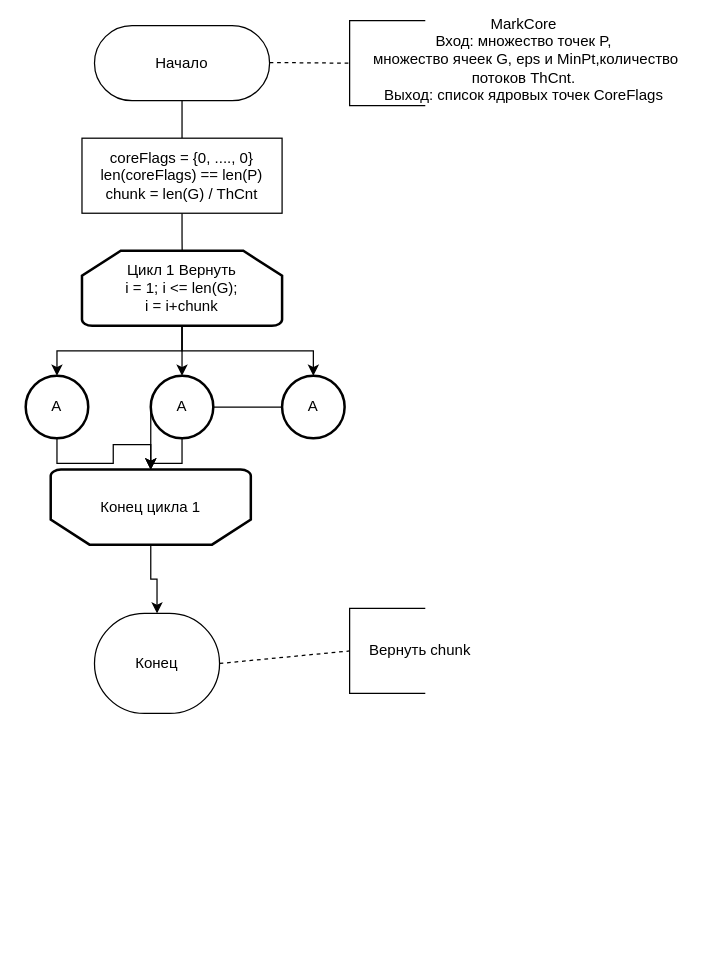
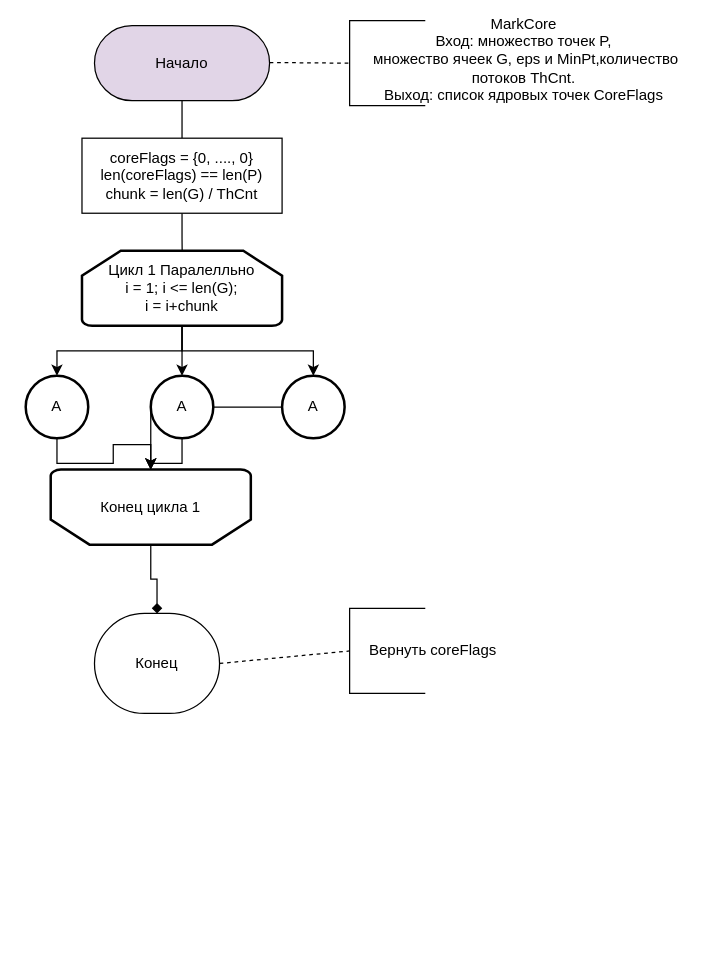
  <mxCell id="0" />
  <mxCell id="1" parent="0" />
  <mxCell id="2" value="" style="edgeStyle=orthogonalEdgeStyle;rounded=0;orthogonalLoop=1;jettySize=auto;html=1;endArrow=none;endFill=0;" parent="1" source="3" target="12" edge="1"><mxGeometry relative="1" as="geometry" /></mxCell>
- <mxCell id="3" value="Начало" style="rounded=1;whiteSpace=wrap;html=1;arcSize=50;" parent="1" vertex="1"><mxGeometry x="75" y="20" width="140" height="60" as="geometry" /></mxCell>
+ <mxCell id="3" value="Начало" style="rounded=1;whiteSpace=wrap;html=1;arcSize=50;fillColor=#e1d5e7;" parent="1" vertex="1"><mxGeometry x="75" y="20" width="140" height="60" as="geometry" /></mxCell>
  <mxCell id="4" value="MarkCore&lt;br&gt;Вход: множество точек P,&lt;br&gt;&amp;nbsp;множество ячеек G, eps и MinPt,количество потоков ThCnt.&lt;br&gt;Выход:&amp;nbsp;список ядровых точек CoreFlags" style="text;html=1;strokeColor=none;fillColor=none;align=center;verticalAlign=middle;whiteSpace=wrap;rounded=0;" parent="1" vertex="1"><mxGeometry x="293" y="27" width="250.5" height="40" as="geometry" /></mxCell>
  <mxCell id="5" value="Конец" style="rounded=1;whiteSpace=wrap;html=1;arcSize=50;" parent="1" vertex="1"><mxGeometry x="75" y="490" width="100" height="80" as="geometry" /></mxCell>
- <mxCell id="6" value="Вернуть chunk" style="text;html=1;resizable=0;points=[];autosize=1;align=left;verticalAlign=top;spacingTop=-4;" parent="1" vertex="1"><mxGeometry x="293" y="510" width="130" height="20" as="geometry" /></mxCell>
+ <mxCell id="6" value="Вернуть coreFlags" style="text;html=1;resizable=0;points=[];autosize=1;align=left;verticalAlign=top;spacingTop=-4;" parent="1" vertex="1"><mxGeometry x="293" y="510" width="130" height="20" as="geometry" /></mxCell>
  <mxCell id="7" value="" style="endArrow=none;dashed=1;html=1;exitX=1;exitY=0.5;exitDx=0;exitDy=0;entryX=0.5;entryY=1;entryDx=0;entryDy=0;" parent="1" source="5" target="10" edge="1"><mxGeometry width="50" height="50" relative="1" as="geometry"><mxPoint x="178.5" y="-130" as="sourcePoint" /><mxPoint x="258.5" y="240" as="targetPoint" /></mxGeometry></mxCell>
  <mxCell id="8" value="" style="shape=partialRectangle;whiteSpace=wrap;html=1;bottom=1;right=1;left=1;top=0;fillColor=none;routingCenterX=-0.5;rotation=90;" parent="1" vertex="1"><mxGeometry x="275" y="20" width="68" height="60" as="geometry" /></mxCell>
  <mxCell id="9" value="" style="endArrow=none;dashed=1;html=1;entryX=0.5;entryY=1;entryDx=0;entryDy=0;" parent="1" target="8" edge="1"><mxGeometry width="50" height="50" relative="1" as="geometry"><mxPoint x="215" y="49.5" as="sourcePoint" /><mxPoint x="255" y="50" as="targetPoint" /></mxGeometry></mxCell>
  <mxCell id="10" value="" style="shape=partialRectangle;whiteSpace=wrap;html=1;bottom=1;right=1;left=1;top=0;fillColor=none;routingCenterX=-0.5;rotation=90;" parent="1" vertex="1"><mxGeometry x="275" y="490" width="68" height="60" as="geometry" /></mxCell>
  <mxCell id="11" value="" style="edgeStyle=orthogonalEdgeStyle;rounded=0;orthogonalLoop=1;jettySize=auto;html=1;endArrow=none;endFill=0;" parent="1" source="12" edge="1"><mxGeometry relative="1" as="geometry"><mxPoint x="145.1" y="200.039" as="targetPoint" /></mxGeometry></mxCell>
  <mxCell id="12" value="coreFlags = {0, ...., 0}&lt;br&gt;len(coreFlags) == len(P)&lt;br&gt;chunk = len(G) / ThCnt" style="rounded=0;whiteSpace=wrap;html=1;" parent="1" vertex="1"><mxGeometry x="65" y="110" width="160" height="60" as="geometry" /></mxCell>
  <mxCell id="13" style="edgeStyle=orthogonalEdgeStyle;rounded=0;orthogonalLoop=1;jettySize=auto;html=1;entryX=0.5;entryY=0;entryDx=0;entryDy=0;endArrow=none;endFill=0;" parent="1" edge="1"><mxGeometry relative="1" as="geometry"><Array as="points"><mxPoint x="425" y="740" /><mxPoint x="425" y="190" /><mxPoint x="145" y="190" /></Array><mxPoint x="145" y="200" as="targetPoint" /></mxGeometry></mxCell>
  <mxCell id="14" value="" style="edgeStyle=orthogonalEdgeStyle;rounded=0;orthogonalLoop=1;jettySize=auto;html=1;" edge="1" parent="1" source="17" target="25"><mxGeometry relative="1" as="geometry" /></mxCell>
  <mxCell id="15" style="edgeStyle=orthogonalEdgeStyle;rounded=0;orthogonalLoop=1;jettySize=auto;html=1;entryX=0.5;entryY=0;entryDx=0;entryDy=0;entryPerimeter=0;" edge="1" parent="1" source="17" target="21"><mxGeometry relative="1" as="geometry" /></mxCell>
  <mxCell id="16" style="edgeStyle=orthogonalEdgeStyle;rounded=0;orthogonalLoop=1;jettySize=auto;html=1;entryX=0.5;entryY=0;entryDx=0;entryDy=0;entryPerimeter=0;" edge="1" parent="1" source="17" target="23"><mxGeometry relative="1" as="geometry" /></mxCell>
- <mxCell id="17" value="Цикл 1 Вернуть&lt;br&gt;i = 1; i &amp;lt;= len(G); &lt;br&gt;i = i+chunk" style="strokeWidth=2;html=1;shape=mxgraph.flowchart.loop_limit;whiteSpace=wrap;" parent="1" vertex="1"><mxGeometry x="65" y="200" width="160" height="60" as="geometry" /></mxCell>
- <mxCell id="18" value="" style="edgeStyle=orthogonalEdgeStyle;rounded=0;orthogonalLoop=1;jettySize=auto;html=1;" edge="1" parent="1" source="19" target="5"><mxGeometry relative="1" as="geometry" /></mxCell>
+ <mxCell id="17" value="Цикл 1 Паралелльно&lt;br&gt;i = 1; i &amp;lt;= len(G); &lt;br&gt;i = i+chunk" style="strokeWidth=2;html=1;shape=mxgraph.flowchart.loop_limit;whiteSpace=wrap;" parent="1" vertex="1"><mxGeometry x="65" y="200" width="160" height="60" as="geometry" /></mxCell>
+ <mxCell id="18" value="" style="edgeStyle=orthogonalEdgeStyle;rounded=0;orthogonalLoop=1;jettySize=auto;html=1;endArrow=diamond;" edge="1" parent="1" source="19" target="5"><mxGeometry relative="1" as="geometry" /></mxCell>
  <mxCell id="19" value="Конец цикла 1" style="strokeWidth=2;html=1;shape=mxgraph.flowchart.loop_limit;whiteSpace=wrap;flipV=1;" vertex="1" parent="1"><mxGeometry x="40" y="375" width="160" height="60" as="geometry" /></mxCell>
  <mxCell id="20" style="edgeStyle=orthogonalEdgeStyle;rounded=0;orthogonalLoop=1;jettySize=auto;html=1;" edge="1" parent="1" source="21" target="19"><mxGeometry relative="1" as="geometry" /></mxCell>
  <mxCell id="21" value="A" style="strokeWidth=2;html=1;shape=mxgraph.flowchart.start_2;whiteSpace=wrap;" vertex="1" parent="1"><mxGeometry x="20" y="300" width="50" height="50" as="geometry" /></mxCell>
  <mxCell id="22" style="edgeStyle=orthogonalEdgeStyle;rounded=0;orthogonalLoop=1;jettySize=auto;html=1;entryX=0.5;entryY=1;entryDx=0;entryDy=0;entryPerimeter=0;" edge="1" parent="1" source="23" target="19"><mxGeometry relative="1" as="geometry" /></mxCell>
  <mxCell id="23" value="A" style="strokeWidth=2;html=1;shape=mxgraph.flowchart.start_2;whiteSpace=wrap;" vertex="1" parent="1"><mxGeometry x="225" y="300" width="50" height="50" as="geometry" /></mxCell>
  <mxCell id="24" value="" style="edgeStyle=orthogonalEdgeStyle;rounded=0;orthogonalLoop=1;jettySize=auto;html=1;" edge="1" parent="1" source="25" target="19"><mxGeometry relative="1" as="geometry" /></mxCell>
  <mxCell id="25" value="A" style="strokeWidth=2;html=1;shape=mxgraph.flowchart.start_2;whiteSpace=wrap;" parent="1" vertex="1"><mxGeometry x="120" y="300" width="50" height="50" as="geometry" /></mxCell>
